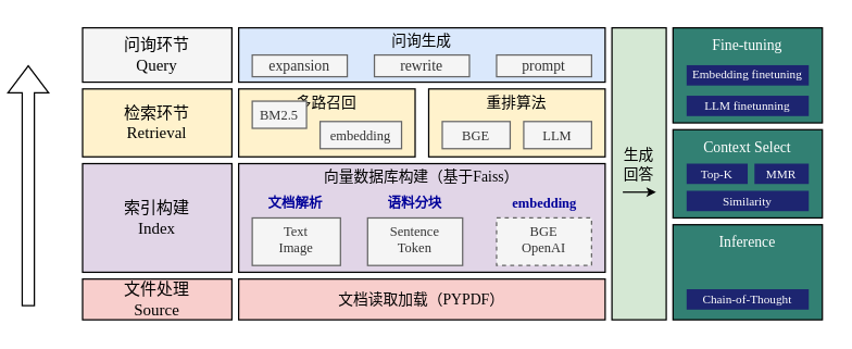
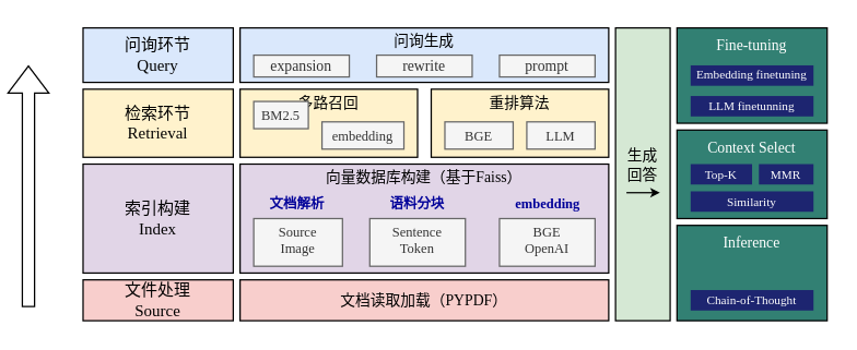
  <mxCell id="0" />
  <mxCell id="1" parent="0" />
- <mxCell id="2" value="&lt;div&gt;&lt;font face=&quot;宋体&quot;&gt;问询环节&lt;/font&gt;&lt;/div&gt;Query" style="rounded=0;whiteSpace=wrap;html=1;fillColor=#f5f5f5;strokeColor=#000000;fontFamily=Times New Roman;" vertex="1" parent="1"><mxGeometry x="60" y="20" width="110" height="40" as="geometry" /></mxCell>
+ <mxCell id="2" value="&lt;div&gt;&lt;font face=&quot;宋体&quot;&gt;问询环节&lt;/font&gt;&lt;/div&gt;Query" style="rounded=0;whiteSpace=wrap;html=1;fillColor=#dae8fc;strokeColor=#000000;fontFamily=Times New Roman;" vertex="1" parent="1"><mxGeometry x="60" y="20" width="110" height="40" as="geometry" /></mxCell>
  <mxCell id="3" value="&lt;div style=&quot;font-size: 11px;&quot;&gt;&lt;font face=&quot;宋体&quot;&gt;问询生成&lt;/font&gt;&lt;/div&gt;" style="rounded=0;whiteSpace=wrap;html=1;fillColor=#dae8fc;strokeColor=#000000;verticalAlign=top;fontSize=11;fontFamily=Times New Roman;spacing=-1;" vertex="1" parent="1"><mxGeometry x="175" y="20" width="270" height="40" as="geometry" /></mxCell>
  <mxCell id="4" value="&lt;span style=&quot;font-size: 11px;&quot;&gt;expansion&lt;/span&gt;" style="rounded=0;whiteSpace=wrap;html=1;verticalAlign=middle;fontFamily=Times New Roman;fillColor=#f5f5f5;strokeColor=#666666;strokeWidth=1;fontColor=#333333;fontSize=11;" vertex="1" parent="1"><mxGeometry x="185" y="40" width="70" height="16" as="geometry" /></mxCell>
  <mxCell id="5" value="&lt;span style=&quot;font-size: 11px;&quot;&gt;rewrite&lt;/span&gt;" style="rounded=0;whiteSpace=wrap;html=1;verticalAlign=middle;fontFamily=Times New Roman;fillColor=#f5f5f5;strokeColor=#666666;strokeWidth=1;fontColor=#333333;fontSize=11;" vertex="1" parent="1"><mxGeometry x="275" y="40" width="70" height="16" as="geometry" /></mxCell>
  <mxCell id="6" value="&lt;span style=&quot;font-size: 11px;&quot;&gt;prompt&lt;/span&gt;" style="rounded=0;whiteSpace=wrap;html=1;verticalAlign=middle;fontFamily=Times New Roman;fillColor=#f5f5f5;strokeColor=#666666;strokeWidth=1;fontColor=#333333;fontSize=11;" vertex="1" parent="1"><mxGeometry x="365" y="40" width="70" height="16" as="geometry" /></mxCell>
  <mxCell id="7" value="&lt;div&gt;&lt;font face=&quot;宋体&quot;&gt;检索环节&lt;/font&gt;&lt;/div&gt;Retrieval" style="rounded=0;whiteSpace=wrap;html=1;fillColor=#fff2cc;strokeColor=#000000;fontFamily=Times New Roman;" vertex="1" parent="1"><mxGeometry x="60" y="65" width="110" height="50" as="geometry" /></mxCell>
  <mxCell id="8" value="&lt;div style=&quot;font-size: 11px;&quot;&gt;多路召回&lt;/div&gt;" style="rounded=0;whiteSpace=wrap;html=1;fillColor=#fff2cc;strokeColor=#000000;verticalAlign=top;fontSize=11;fontFamily=宋体;spacing=-1;" vertex="1" parent="1"><mxGeometry x="175" y="65" width="130" height="50" as="geometry" /></mxCell>
  <mxCell id="9" value="&lt;span style=&quot;font-size: 10px;&quot;&gt;BM2.5&lt;/span&gt;" style="rounded=0;whiteSpace=wrap;html=1;verticalAlign=middle;fontFamily=Times New Roman;fillColor=#f5f5f5;strokeColor=#666666;strokeWidth=1;fontColor=#333333;fontSize=10;" vertex="1" parent="1"><mxGeometry x="185" y="74" width="40" height="20" as="geometry" /></mxCell>
  <mxCell id="10" value="&lt;span style=&quot;font-size: 10px;&quot;&gt;embedding&lt;/span&gt;" style="rounded=0;whiteSpace=wrap;html=1;verticalAlign=middle;fontFamily=Times New Roman;fillColor=#f5f5f5;strokeColor=#666666;strokeWidth=1;fontColor=#333333;fontSize=10;" vertex="1" parent="1"><mxGeometry x="235" y="89" width="60" height="20" as="geometry" /></mxCell>
  <mxCell id="11" value="&lt;div style=&quot;font-size: 11px;&quot;&gt;重排算法&lt;/div&gt;" style="rounded=0;whiteSpace=wrap;html=1;fillColor=#fff2cc;strokeColor=#000000;verticalAlign=top;fontSize=11;fontFamily=宋体;spacing=-1;" vertex="1" parent="1"><mxGeometry x="315" y="65" width="130" height="50" as="geometry" /></mxCell>
  <mxCell id="12" value="&lt;div style=&quot;font-size: 11px;&quot;&gt;生成&lt;/div&gt;&lt;div style=&quot;font-size: 11px;&quot;&gt;回答&lt;/div&gt;" style="rounded=0;whiteSpace=wrap;html=1;fillColor=#d5e8d4;strokeColor=#000000;verticalAlign=middle;fontSize=11;fontFamily=宋体;spacingTop=-14;" vertex="1" parent="1"><mxGeometry x="450" y="20" width="40" height="215" as="geometry" /></mxCell>
  <mxCell id="13" value="&lt;span style=&quot;font-size: 10px;&quot;&gt;BGE&lt;/span&gt;" style="rounded=0;whiteSpace=wrap;html=1;verticalAlign=middle;fontFamily=Times New Roman;fillColor=#f5f5f5;strokeColor=#666666;strokeWidth=1;fontColor=#333333;fontSize=10;" vertex="1" parent="1"><mxGeometry x="325" y="89" width="50" height="20" as="geometry" /></mxCell>
  <mxCell id="14" value="&lt;span style=&quot;font-size: 10px;&quot;&gt;LLM&lt;/span&gt;" style="rounded=0;whiteSpace=wrap;html=1;verticalAlign=middle;fontFamily=Times New Roman;fillColor=#f5f5f5;strokeColor=#666666;strokeWidth=1;fontColor=#333333;fontSize=10;" vertex="1" parent="1"><mxGeometry x="385" y="89" width="50" height="20" as="geometry" /></mxCell>
  <mxCell id="15" value="&lt;div&gt;&lt;font face=&quot;宋体&quot;&gt;索引构建&lt;/font&gt;&lt;/div&gt;Index" style="rounded=0;whiteSpace=wrap;html=1;fillColor=#e1d5e7;strokeColor=#000000;fontFamily=Times New Roman;" vertex="1" parent="1"><mxGeometry x="60" y="120" width="110" height="80" as="geometry" /></mxCell>
  <mxCell id="16" value="&lt;div&gt;&lt;font face=&quot;宋体&quot;&gt;文件处理&lt;/font&gt;&lt;/div&gt;Source" style="rounded=0;whiteSpace=wrap;html=1;fillColor=#f8cecc;strokeColor=#000000;fontFamily=Times New Roman;" vertex="1" parent="1"><mxGeometry x="60" y="205" width="110" height="30" as="geometry" /></mxCell>
  <mxCell id="17" value="&lt;div style=&quot;font-size: 11px;&quot;&gt;&lt;font face=&quot;宋体&quot;&gt;向量数据库构建（基于&lt;/font&gt;&lt;span style=&quot;background-color: initial;&quot;&gt;Faiss&lt;/span&gt;&lt;span style=&quot;font-family: 宋体; background-color: initial;&quot;&gt;）&lt;/span&gt;&lt;/div&gt;" style="rounded=0;whiteSpace=wrap;html=1;fillColor=#e1d5e7;strokeColor=#000000;verticalAlign=top;fontSize=11;fontFamily=Times New Roman;spacing=-1;" vertex="1" parent="1"><mxGeometry x="175" y="120" width="270" height="80" as="geometry" /></mxCell>
  <mxCell id="18" value="&lt;div style=&quot;font-size: 11px;&quot;&gt;&lt;font face=&quot;宋体&quot;&gt;文档读取加载（&lt;/font&gt;&lt;span style=&quot;background-color: initial;&quot;&gt;PYPDF&lt;/span&gt;&lt;span style=&quot;font-family: 宋体; background-color: initial;&quot;&gt;）&lt;/span&gt;&lt;/div&gt;" style="rounded=0;whiteSpace=wrap;html=1;fillColor=#f8cecc;strokeColor=#000000;verticalAlign=middle;fontSize=11;fontFamily=Times New Roman;" vertex="1" parent="1"><mxGeometry x="175" y="205" width="270" height="30" as="geometry" /></mxCell>
- <mxCell id="19" value="&lt;div&gt;&lt;span style=&quot;background-color: initial; text-align: left;&quot;&gt;Text&lt;/span&gt;&lt;div&gt;&lt;div&gt;&lt;font&gt;Image&lt;/font&gt;&lt;/div&gt;&lt;/div&gt;&lt;/div&gt;" style="rounded=0;whiteSpace=wrap;html=1;verticalAlign=top;fontFamily=Times New Roman;fillColor=#f5f5f5;strokeColor=#666666;strokeWidth=1;fontColor=#333333;fontSize=10;spacing=0;" vertex="1" parent="1"><mxGeometry x="185" y="160" width="65" height="35" as="geometry" /></mxCell>
+ <mxCell id="19" value="&lt;div&gt;&lt;span style=&quot;background-color: initial; text-align: left;&quot;&gt;Source&lt;/span&gt;&lt;div&gt;&lt;div&gt;&lt;font&gt;Image&lt;/font&gt;&lt;/div&gt;&lt;/div&gt;&lt;/div&gt;" style="rounded=0;whiteSpace=wrap;html=1;verticalAlign=top;fontFamily=Times New Roman;fillColor=#f5f5f5;strokeColor=#666666;strokeWidth=1;fontColor=#333333;fontSize=10;spacing=0;" vertex="1" parent="1"><mxGeometry x="185" y="160" width="65" height="35" as="geometry" /></mxCell>
  <mxCell id="20" value="Sentence&lt;div&gt;Token&lt;/div&gt;" style="rounded=0;whiteSpace=wrap;html=1;verticalAlign=top;fontFamily=Times New Roman;fillColor=#f5f5f5;strokeColor=#666666;strokeWidth=1;fontColor=#333333;fontSize=10;spacing=0;" vertex="1" parent="1"><mxGeometry x="270" y="160" width="70" height="35" as="geometry" /></mxCell>
- <mxCell id="21" value="&lt;div&gt;BGE&lt;/div&gt;&lt;div&gt;OpenAI&lt;/div&gt;" style="rounded=0;whiteSpace=wrap;html=1;verticalAlign=top;fontFamily=Times New Roman;fillColor=#f5f5f5;strokeColor=#666666;strokeWidth=1;fontColor=#333333;fontSize=10;spacing=0;dashed=1;" vertex="1" parent="1"><mxGeometry x="365" y="160" width="70" height="35" as="geometry" /></mxCell>
+ <mxCell id="21" value="&lt;div&gt;BGE&lt;/div&gt;&lt;div&gt;OpenAI&lt;/div&gt;" style="rounded=0;whiteSpace=wrap;html=1;verticalAlign=top;fontFamily=Times New Roman;fillColor=#f5f5f5;strokeColor=#666666;strokeWidth=1;fontColor=#333333;fontSize=10;spacing=0;" vertex="1" parent="1"><mxGeometry x="365" y="160" width="70" height="35" as="geometry" /></mxCell>
  <mxCell id="22" value="&lt;span style=&quot;font-family: 宋体; font-size: 10px; font-style: normal; font-variant-ligatures: normal; font-variant-caps: normal; letter-spacing: normal; orphans: 2; text-align: center; text-indent: 0px; text-transform: none; widows: 2; word-spacing: 0px; -webkit-text-stroke-width: 0px; white-space: normal; text-decoration-thickness: initial; text-decoration-style: initial; text-decoration-color: initial; float: none; display: inline !important;&quot;&gt;文档解析&lt;/span&gt;" style="text;whiteSpace=wrap;html=1;fillColor=none;labelBackgroundColor=none;fontColor=#000099;fontStyle=1" vertex="1" parent="1"><mxGeometry x="195" y="135" width="45" height="25" as="geometry" /></mxCell>
  <mxCell id="23" value="&lt;span style=&quot;font-family: 宋体; font-size: 10px; font-style: normal; font-variant-ligatures: normal; font-variant-caps: normal; letter-spacing: normal; orphans: 2; text-align: center; text-indent: 0px; text-transform: none; widows: 2; word-spacing: 0px; -webkit-text-stroke-width: 0px; white-space: normal; text-decoration-thickness: initial; text-decoration-style: initial; text-decoration-color: initial; float: none; display: inline !important;&quot;&gt;语料分块&lt;/span&gt;" style="text;whiteSpace=wrap;html=1;fillColor=none;labelBackgroundColor=none;fontColor=#000099;fontStyle=1" vertex="1" parent="1"><mxGeometry x="282.5" y="135" width="45" height="25" as="geometry" /></mxCell>
  <mxCell id="24" value="&lt;span style=&quot;font-size: 10px; font-style: normal; font-variant-ligatures: normal; font-variant-caps: normal; letter-spacing: normal; orphans: 2; text-align: center; text-indent: 0px; text-transform: none; widows: 2; word-spacing: 0px; -webkit-text-stroke-width: 0px; white-space: normal; text-decoration-thickness: initial; text-decoration-style: initial; text-decoration-color: initial; float: none; display: inline !important;&quot;&gt;embedding&lt;/span&gt;" style="text;whiteSpace=wrap;html=1;fillColor=none;labelBackgroundColor=none;fontColor=#000099;fontStyle=1;fontFamily=Times New Roman;" vertex="1" parent="1"><mxGeometry x="375" y="135" width="50" height="25" as="geometry" /></mxCell>
  <mxCell id="25" value="&lt;div style=&quot;font-size: 11px;&quot;&gt;Fine-tuning&lt;/div&gt;" style="rounded=0;whiteSpace=wrap;html=1;fillColor=#328073;strokeColor=#000000;verticalAlign=top;fontSize=11;fontFamily=Times New Roman;fontColor=#FFFFFF;" vertex="1" parent="1"><mxGeometry x="495" y="20" width="110" height="70" as="geometry" /></mxCell>
  <mxCell id="26" value="&lt;div style=&quot;font-size: 11px;&quot;&gt;Context Select&lt;/div&gt;" style="rounded=0;whiteSpace=wrap;html=1;fillColor=#328073;strokeColor=#000000;verticalAlign=top;fontSize=11;fontFamily=Times New Roman;fontColor=#FFFFFF;" vertex="1" parent="1"><mxGeometry x="495" y="95" width="110" height="65" as="geometry" /></mxCell>
  <mxCell id="27" value="&lt;span style=&quot;font-size: 9px;&quot;&gt;Top-K&lt;/span&gt;" style="rounded=0;whiteSpace=wrap;html=1;verticalAlign=middle;fontFamily=Times New Roman;fillColor=#1D2570;strokeColor=none;strokeWidth=1;fontColor=#FFFFFF;fontSize=9;" vertex="1" parent="1"><mxGeometry x="505" y="120" width="45" height="15" as="geometry" /></mxCell>
  <mxCell id="28" value="&lt;span style=&quot;font-size: 9px;&quot;&gt;MMR&lt;/span&gt;" style="rounded=0;whiteSpace=wrap;html=1;verticalAlign=middle;fontFamily=Times New Roman;fillColor=#1D2570;strokeColor=none;strokeWidth=1;fontColor=#FFFFFF;fontSize=9;" vertex="1" parent="1"><mxGeometry x="555" y="120" width="40" height="15" as="geometry" /></mxCell>
  <mxCell id="29" value="&lt;span style=&quot;font-size: 9px;&quot;&gt;Similarity&lt;/span&gt;" style="rounded=0;whiteSpace=wrap;html=1;verticalAlign=middle;fontFamily=Times New Roman;fillColor=#1D2570;strokeColor=none;strokeWidth=1;fontColor=#FFFFFF;fontSize=9;" vertex="1" parent="1"><mxGeometry x="505" y="140" width="90" height="15" as="geometry" /></mxCell>
  <mxCell id="30" value="&lt;div style=&quot;font-size: 11px;&quot;&gt;Inference&lt;/div&gt;&lt;div style=&quot;font-size: 11px;&quot;&gt;&lt;br&gt;&lt;/div&gt;" style="rounded=0;whiteSpace=wrap;html=1;fillColor=#328073;strokeColor=#000000;verticalAlign=top;fontSize=11;fontFamily=Times New Roman;fontColor=#FFFFFF;" vertex="1" parent="1"><mxGeometry x="495" y="165" width="110" height="70" as="geometry" /></mxCell>
  <mxCell id="31" value="Chain-of-Thought" style="rounded=0;whiteSpace=wrap;html=1;verticalAlign=middle;fontFamily=Times New Roman;fillColor=#1D2570;strokeColor=none;strokeWidth=1;fontColor=#FFFFFF;fontSize=9;" vertex="1" parent="1"><mxGeometry x="505" y="212.5" width="90" height="15" as="geometry" /></mxCell>
  <mxCell id="32" value="" style="endArrow=classic;html=1;rounded=0;strokeWidth=1;endSize=4;" edge="1" parent="1"><mxGeometry width="50" height="50" relative="1" as="geometry"><mxPoint x="458" y="141" as="sourcePoint" /><mxPoint x="482.5" y="141" as="targetPoint" /></mxGeometry></mxCell>
  <mxCell id="33" value="&lt;span style=&quot;font-size: 9px;&quot;&gt;Embedding finetuning&lt;/span&gt;" style="rounded=0;whiteSpace=wrap;html=1;verticalAlign=middle;fontFamily=Times New Roman;fillColor=#1D2570;strokeColor=none;strokeWidth=1;fontColor=#FFFFFF;fontSize=9;" vertex="1" parent="1"><mxGeometry x="505" y="47.5" width="90" height="15" as="geometry" /></mxCell>
  <mxCell id="34" value="&lt;span style=&quot;font-size: 9px;&quot;&gt;LLM finetunning&lt;/span&gt;" style="rounded=0;whiteSpace=wrap;html=1;verticalAlign=middle;fontFamily=Times New Roman;fillColor=#1D2570;strokeColor=none;strokeWidth=1;fontColor=#FFFFFF;fontSize=9;" vertex="1" parent="1"><mxGeometry x="505" y="70" width="90" height="15" as="geometry" /></mxCell>
  <mxCell id="35" value="" style="shape=flexArrow;endArrow=classic;html=1;rounded=0;width=8.966;endSize=6.262;" edge="1" parent="1"><mxGeometry width="50" height="50" relative="1" as="geometry"><mxPoint x="20" y="225" as="sourcePoint" /><mxPoint x="20" y="47.5" as="targetPoint" /></mxGeometry></mxCell>
